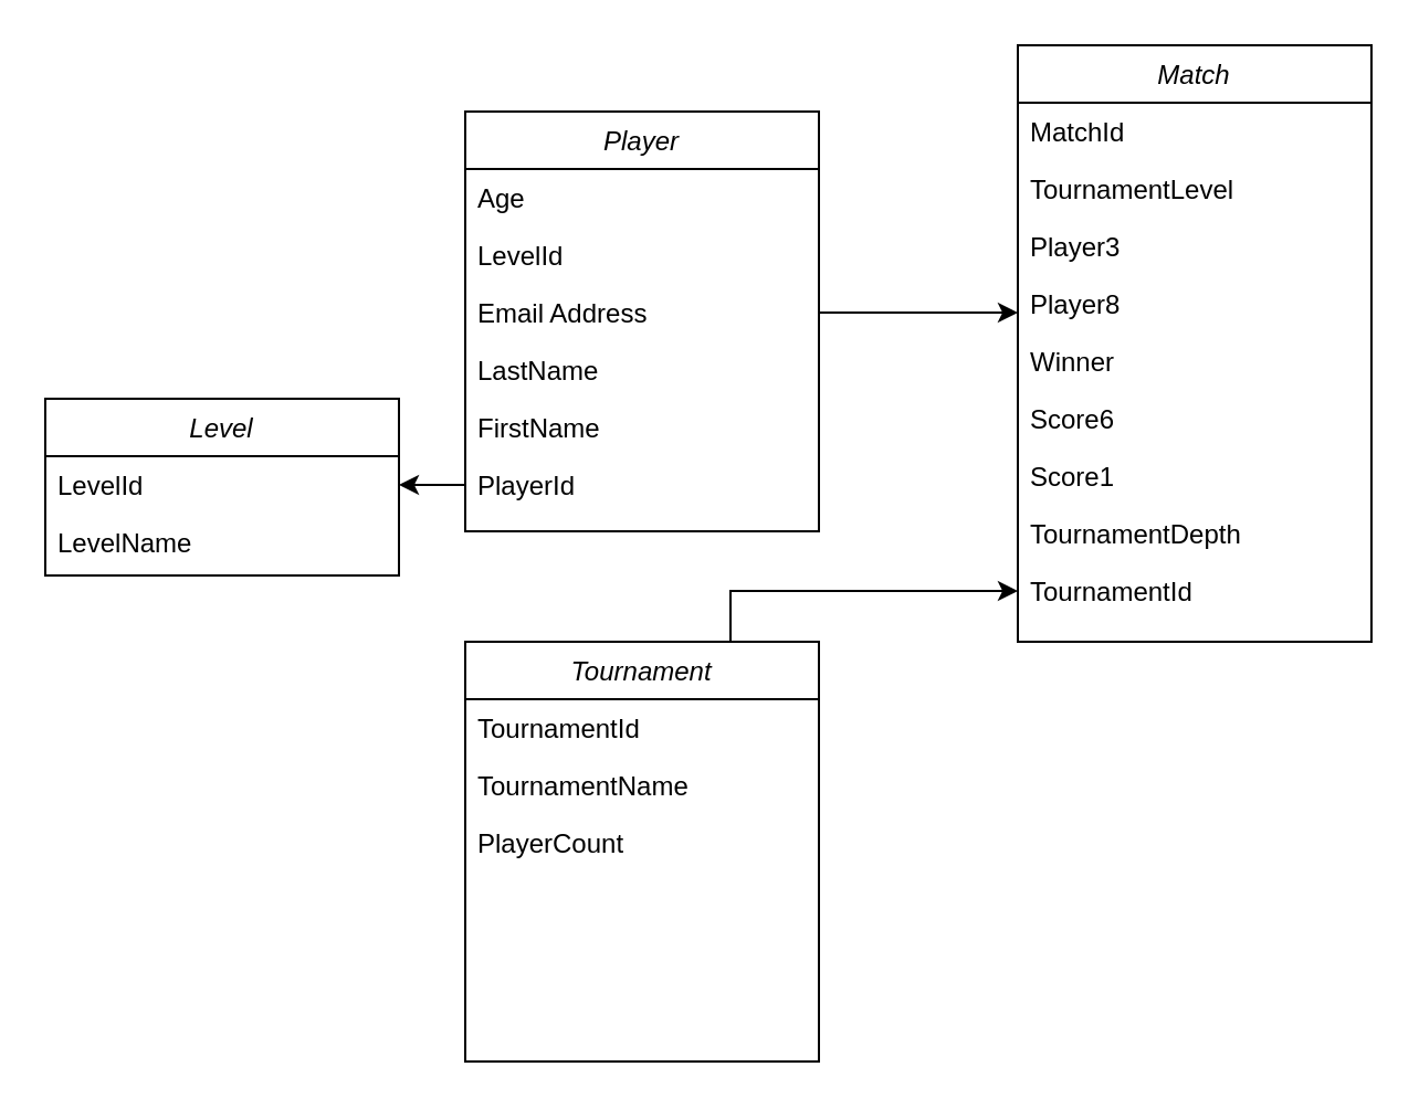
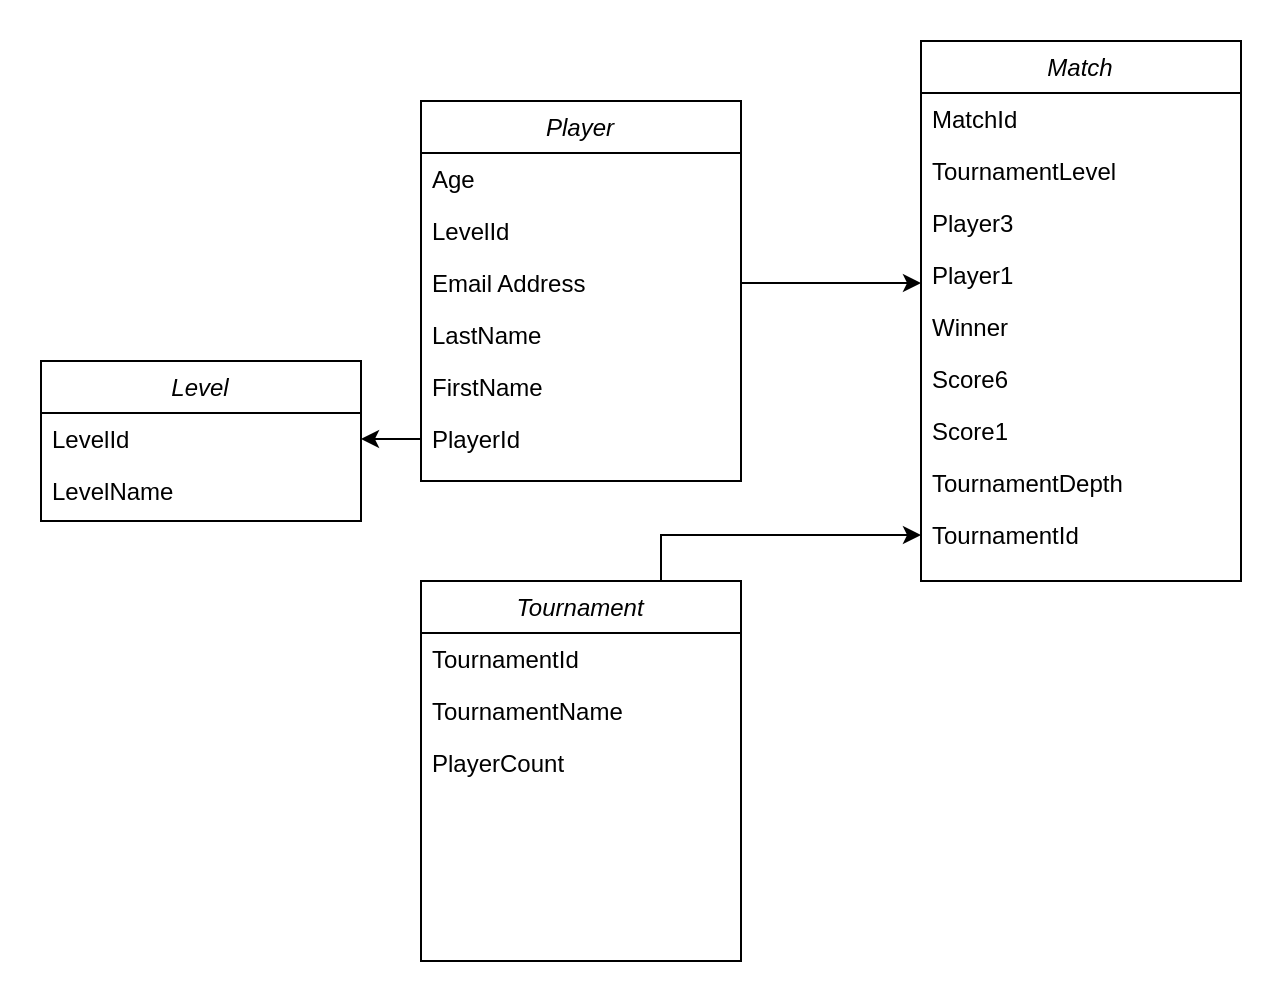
  <mxCell id="0" />
  <mxCell id="1" parent="0" />
  <mxCell id="2" value="Player" style="swimlane;fontStyle=2;align=center;verticalAlign=top;childLayout=stackLayout;horizontal=1;startSize=26;horizontalStack=0;resizeParent=1;resizeLast=0;collapsible=1;marginBottom=0;rounded=0;shadow=0;strokeWidth=1;" parent="1" vertex="1"><mxGeometry x="210" y="50" width="160" height="190" as="geometry"><mxRectangle x="230" y="140" width="160" height="26" as="alternateBounds" /></mxGeometry></mxCell>
  <mxCell id="3" value="Age" style="text;align=left;verticalAlign=top;spacingLeft=4;spacingRight=4;overflow=hidden;rotatable=0;points=[[0,0.5],[1,0.5]];portConstraint=eastwest;rounded=0;shadow=0;html=0;" parent="2" vertex="1"><mxGeometry y="26" width="160" height="26" as="geometry" /></mxCell>
  <mxCell id="4" value="LevelId" style="text;align=left;verticalAlign=top;spacingLeft=4;spacingRight=4;overflow=hidden;rotatable=0;points=[[0,0.5],[1,0.5]];portConstraint=eastwest;rounded=0;shadow=0;html=0;" parent="2" vertex="1"><mxGeometry y="52" width="160" height="26" as="geometry" /></mxCell>
  <mxCell id="5" value="Email Address" style="text;align=left;verticalAlign=top;spacingLeft=4;spacingRight=4;overflow=hidden;rotatable=0;points=[[0,0.5],[1,0.5]];portConstraint=eastwest;rounded=0;shadow=0;html=0;" parent="2" vertex="1"><mxGeometry y="78" width="160" height="26" as="geometry" /></mxCell>
  <mxCell id="6" value="LastName" style="text;align=left;verticalAlign=top;spacingLeft=4;spacingRight=4;overflow=hidden;rotatable=0;points=[[0,0.5],[1,0.5]];portConstraint=eastwest;rounded=0;shadow=0;html=0;" parent="2" vertex="1"><mxGeometry y="104" width="160" height="26" as="geometry" /></mxCell>
  <mxCell id="7" value="FirstName" style="text;align=left;verticalAlign=top;spacingLeft=4;spacingRight=4;overflow=hidden;rotatable=0;points=[[0,0.5],[1,0.5]];portConstraint=eastwest;" parent="2" vertex="1"><mxGeometry y="130" width="160" height="26" as="geometry" /></mxCell>
  <mxCell id="8" value="PlayerId" style="text;align=left;verticalAlign=top;spacingLeft=4;spacingRight=4;overflow=hidden;rotatable=0;points=[[0,0.5],[1,0.5]];portConstraint=eastwest;" parent="2" vertex="1"><mxGeometry y="156" width="160" height="26" as="geometry" /></mxCell>
  <mxCell id="9" value="Level" style="swimlane;fontStyle=2;align=center;verticalAlign=top;childLayout=stackLayout;horizontal=1;startSize=26;horizontalStack=0;resizeParent=1;resizeLast=0;collapsible=1;marginBottom=0;rounded=0;shadow=0;strokeWidth=1;" parent="1" vertex="1"><mxGeometry x="20" y="180" width="160" height="80" as="geometry"><mxRectangle x="230" y="140" width="160" height="26" as="alternateBounds" /></mxGeometry></mxCell>
  <mxCell id="10" value="LevelId" style="text;align=left;verticalAlign=top;spacingLeft=4;spacingRight=4;overflow=hidden;rotatable=0;points=[[0,0.5],[1,0.5]];portConstraint=eastwest;" parent="9" vertex="1"><mxGeometry y="26" width="160" height="26" as="geometry" /></mxCell>
  <mxCell id="11" value="LevelName" style="text;align=left;verticalAlign=top;spacingLeft=4;spacingRight=4;overflow=hidden;rotatable=0;points=[[0,0.5],[1,0.5]];portConstraint=eastwest;rounded=0;shadow=0;html=0;" parent="9" vertex="1"><mxGeometry y="52" width="160" height="26" as="geometry" /></mxCell>
  <mxCell id="12" style="edgeStyle=orthogonalEdgeStyle;rounded=0;orthogonalLoop=1;jettySize=auto;html=1;exitX=0;exitY=0.5;exitDx=0;exitDy=0;" parent="1" source="8" target="10" edge="1"><mxGeometry relative="1" as="geometry" /></mxCell>
  <mxCell id="13" style="edgeStyle=orthogonalEdgeStyle;rounded=0;orthogonalLoop=1;jettySize=auto;html=1;exitX=0.75;exitY=0;exitDx=0;exitDy=0;entryX=0;entryY=0.5;entryDx=0;entryDy=0;" parent="1" source="14" target="27" edge="1"><mxGeometry relative="1" as="geometry" /></mxCell>
  <mxCell id="14" value="Tournament" style="swimlane;fontStyle=2;align=center;verticalAlign=top;childLayout=stackLayout;horizontal=1;startSize=26;horizontalStack=0;resizeParent=1;resizeLast=0;collapsible=1;marginBottom=0;rounded=0;shadow=0;strokeWidth=1;" parent="1" vertex="1"><mxGeometry x="210" y="290" width="160" height="190" as="geometry"><mxRectangle x="230" y="140" width="160" height="26" as="alternateBounds" /></mxGeometry></mxCell>
  <mxCell id="15" value="TournamentId" style="text;align=left;verticalAlign=top;spacingLeft=4;spacingRight=4;overflow=hidden;rotatable=0;points=[[0,0.5],[1,0.5]];portConstraint=eastwest;rounded=0;shadow=0;html=0;" parent="14" vertex="1"><mxGeometry y="26" width="160" height="26" as="geometry" /></mxCell>
  <mxCell id="16" value="TournamentName" style="text;align=left;verticalAlign=top;spacingLeft=4;spacingRight=4;overflow=hidden;rotatable=0;points=[[0,0.5],[1,0.5]];portConstraint=eastwest;rounded=0;shadow=0;html=0;" parent="14" vertex="1"><mxGeometry y="52" width="160" height="26" as="geometry" /></mxCell>
  <mxCell id="17" value="PlayerCount" style="text;align=left;verticalAlign=top;spacingLeft=4;spacingRight=4;overflow=hidden;rotatable=0;points=[[0,0.5],[1,0.5]];portConstraint=eastwest;rounded=0;shadow=0;html=0;" vertex="1" parent="14"><mxGeometry y="78" width="160" height="26" as="geometry" /></mxCell>
  <mxCell id="18" value="Match" style="swimlane;fontStyle=2;align=center;verticalAlign=top;childLayout=stackLayout;horizontal=1;startSize=26;horizontalStack=0;resizeParent=1;resizeLast=0;collapsible=1;marginBottom=0;rounded=0;shadow=0;strokeWidth=1;" parent="1" vertex="1"><mxGeometry x="460" y="20" width="160" height="270" as="geometry"><mxRectangle x="230" y="140" width="160" height="26" as="alternateBounds" /></mxGeometry></mxCell>
  <mxCell id="19" value="MatchId" style="text;align=left;verticalAlign=top;spacingLeft=4;spacingRight=4;overflow=hidden;rotatable=0;points=[[0,0.5],[1,0.5]];portConstraint=eastwest;rounded=0;shadow=0;html=0;" parent="18" vertex="1"><mxGeometry y="26" width="160" height="26" as="geometry" /></mxCell>
  <mxCell id="20" value="TournamentLevel" style="text;align=left;verticalAlign=top;spacingLeft=4;spacingRight=4;overflow=hidden;rotatable=0;points=[[0,0.5],[1,0.5]];portConstraint=eastwest;rounded=0;shadow=0;html=0;" parent="18" vertex="1"><mxGeometry y="52" width="160" height="26" as="geometry" /></mxCell>
  <mxCell id="21" value="Player3" style="text;align=left;verticalAlign=top;spacingLeft=4;spacingRight=4;overflow=hidden;rotatable=0;points=[[0,0.5],[1,0.5]];portConstraint=eastwest;rounded=0;shadow=0;html=0;" parent="18" vertex="1"><mxGeometry y="78" width="160" height="26" as="geometry" /></mxCell>
- <mxCell id="22" value="Player8" style="text;align=left;verticalAlign=top;spacingLeft=4;spacingRight=4;overflow=hidden;rotatable=0;points=[[0,0.5],[1,0.5]];portConstraint=eastwest;rounded=0;shadow=0;html=0;" parent="18" vertex="1"><mxGeometry y="104" width="160" height="26" as="geometry" /></mxCell>
+ <mxCell id="22" value="Player1" style="text;align=left;verticalAlign=top;spacingLeft=4;spacingRight=4;overflow=hidden;rotatable=0;points=[[0,0.5],[1,0.5]];portConstraint=eastwest;rounded=0;shadow=0;html=0;" parent="18" vertex="1"><mxGeometry y="104" width="160" height="26" as="geometry" /></mxCell>
  <mxCell id="23" value="Winner" style="text;align=left;verticalAlign=top;spacingLeft=4;spacingRight=4;overflow=hidden;rotatable=0;points=[[0,0.5],[1,0.5]];portConstraint=eastwest;" parent="18" vertex="1"><mxGeometry y="130" width="160" height="26" as="geometry" /></mxCell>
  <mxCell id="24" value="Score6&#10;" style="text;align=left;verticalAlign=top;spacingLeft=4;spacingRight=4;overflow=hidden;rotatable=0;points=[[0,0.5],[1,0.5]];portConstraint=eastwest;" parent="18" vertex="1"><mxGeometry y="156" width="160" height="26" as="geometry" /></mxCell>
  <mxCell id="25" value="Score1" style="text;align=left;verticalAlign=top;spacingLeft=4;spacingRight=4;overflow=hidden;rotatable=0;points=[[0,0.5],[1,0.5]];portConstraint=eastwest;" parent="18" vertex="1"><mxGeometry y="182" width="160" height="26" as="geometry" /></mxCell>
  <mxCell id="26" value="TournamentDepth" style="text;align=left;verticalAlign=top;spacingLeft=4;spacingRight=4;overflow=hidden;rotatable=0;points=[[0,0.5],[1,0.5]];portConstraint=eastwest;rounded=0;shadow=0;html=0;" parent="18" vertex="1"><mxGeometry y="208" width="160" height="26" as="geometry" /></mxCell>
  <mxCell id="27" value="TournamentId" style="text;align=left;verticalAlign=top;spacingLeft=4;spacingRight=4;overflow=hidden;rotatable=0;points=[[0,0.5],[1,0.5]];portConstraint=eastwest;rounded=0;shadow=0;html=0;" parent="18" vertex="1"><mxGeometry y="234" width="160" height="26" as="geometry" /></mxCell>
  <mxCell id="28" style="edgeStyle=orthogonalEdgeStyle;rounded=0;orthogonalLoop=1;jettySize=auto;html=1;exitX=1;exitY=0.5;exitDx=0;exitDy=0;" parent="1" source="5" edge="1"><mxGeometry relative="1" as="geometry"><mxPoint x="460" y="141" as="targetPoint" /></mxGeometry></mxCell>
